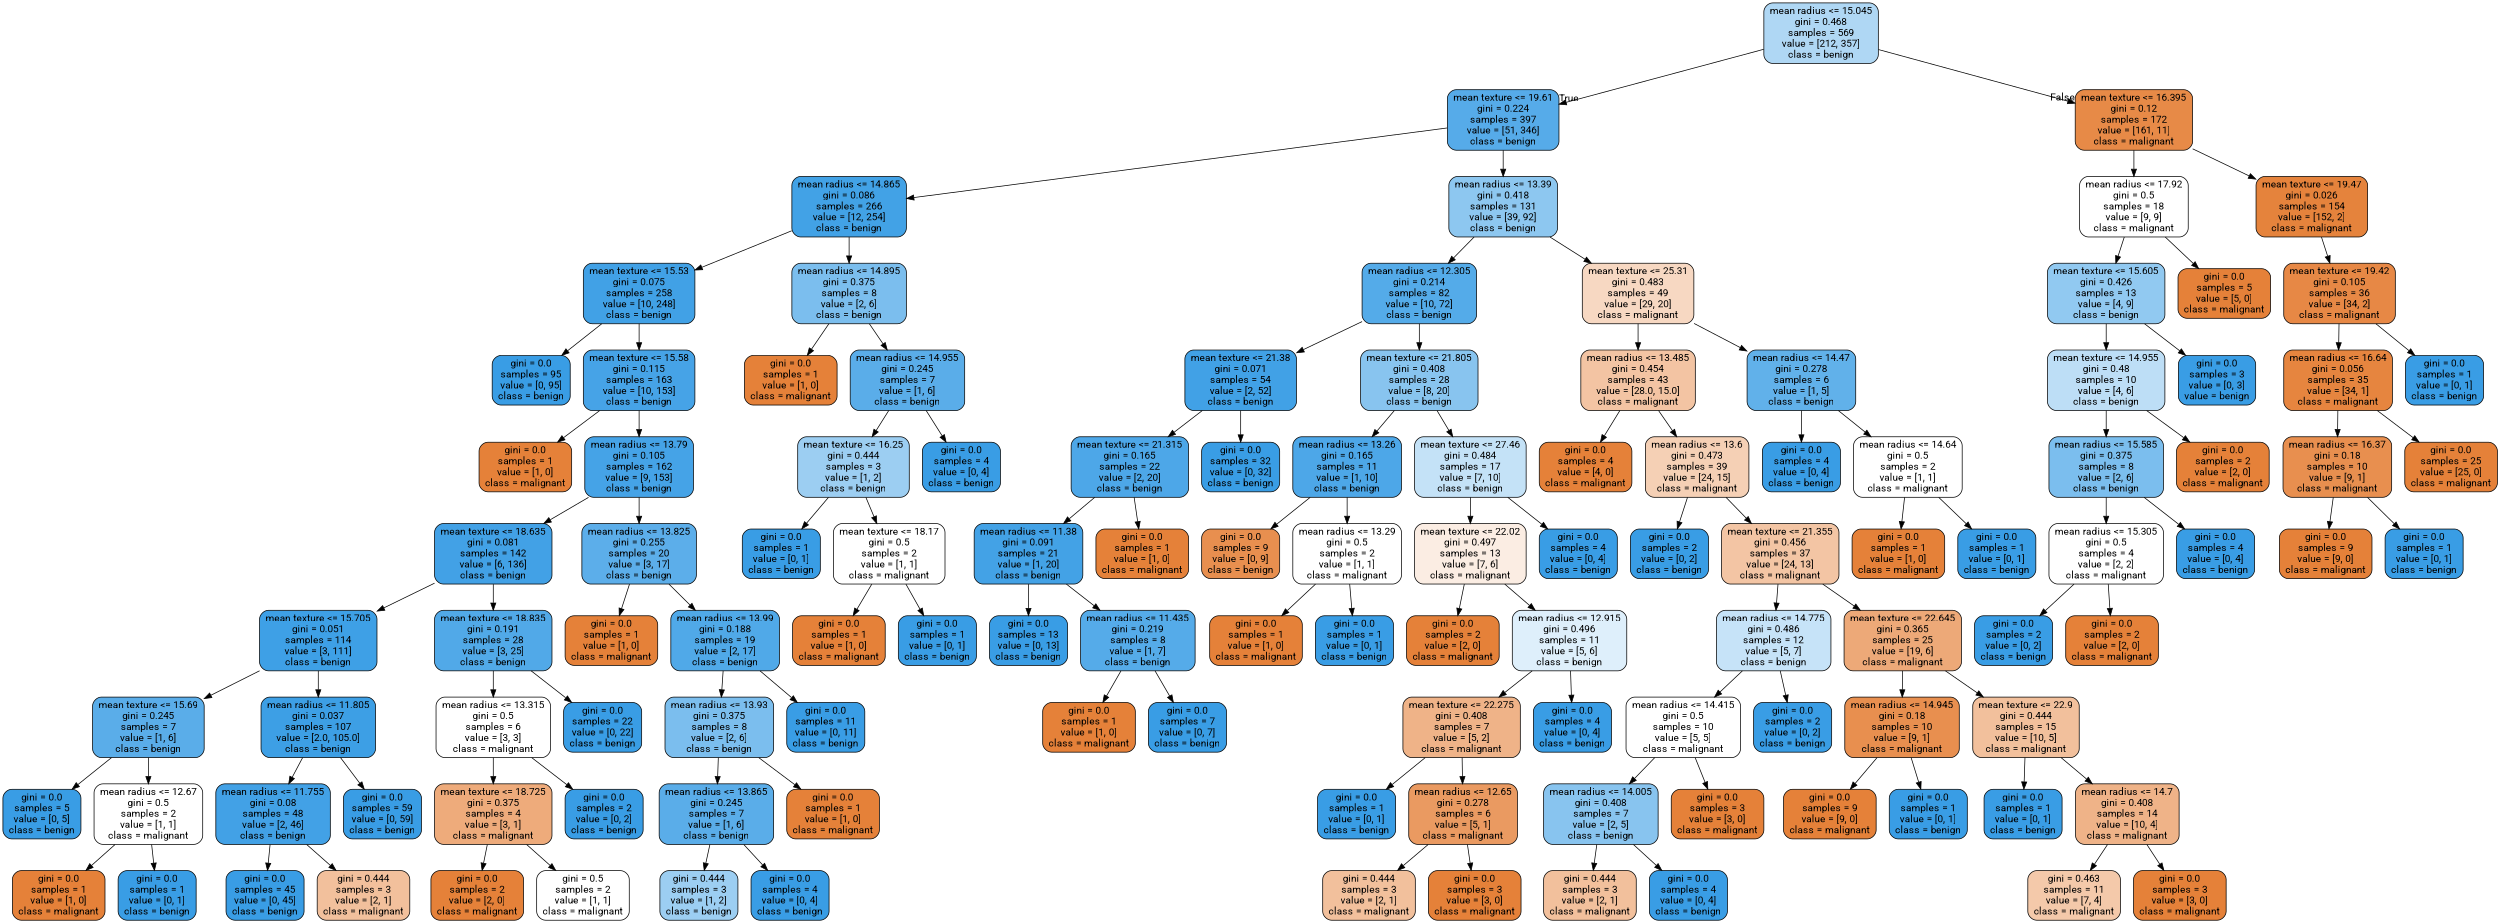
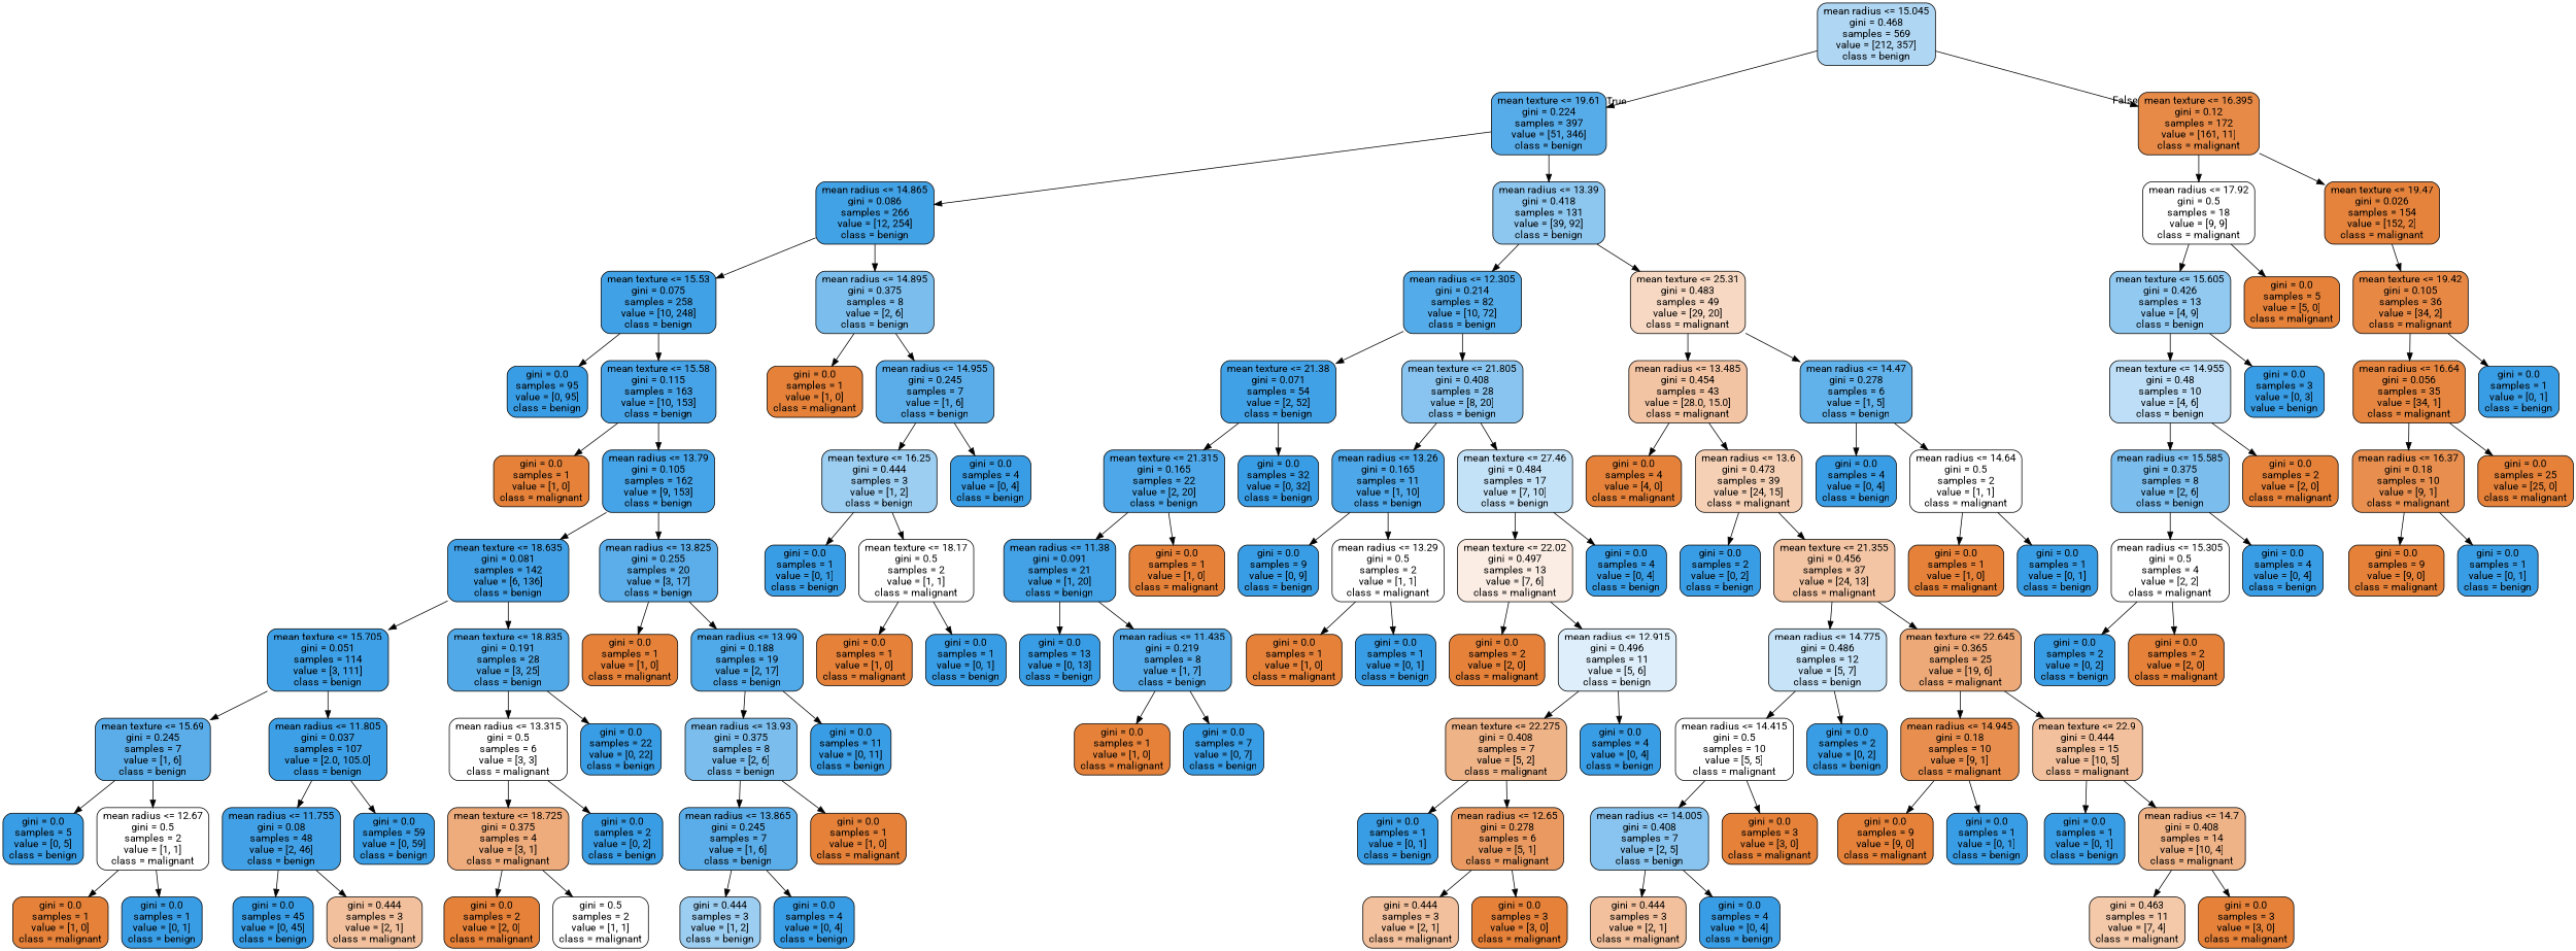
  digraph {
    fontname=Roboto
    node [color=black fillcolor="#399de5" fontname=Roboto shape=box style="filled, rounded"]
    edge [fontname=Roboto]
    n1 [fillcolor="#afd7f4" label="mean radius <= 15.045\ngini = 0.468\nsamples = 569\nvalue = [212, 357]\nclass = benign"]
    n2 [fillcolor="#56abe9" label="mean texture <= 19.61\ngini = 0.224\nsamples = 397\nvalue = [51, 346]\nclass = benign"]
    n3 [fillcolor="#e78a47" label="mean texture <= 16.395\ngini = 0.12\nsamples = 172\nvalue = [161, 11]\nclass = malignant"]
    n4 [fillcolor="#42a2e6" label="mean radius <= 14.865\ngini = 0.086\nsamples = 266\nvalue = [12, 254]\nclass = benign"]
    n5 [fillcolor="#8dc7f0" label="mean radius <= 13.39\ngini = 0.418\nsamples = 131\nvalue = [39, 92]\nclass = benign"]
    n6 [fillcolor="#ffffff" label="mean radius <= 17.92\ngini = 0.5\nsamples = 18\nvalue = [9, 9]\nclass = malignant"]
    n7 [fillcolor="#e5833c" label="mean texture <= 19.47\ngini = 0.026\nsamples = 154\nvalue = [152, 2]\nclass = malignant"]
    n8 [fillcolor="#41a1e6" label="mean texture <= 15.53\ngini = 0.075\nsamples = 258\nvalue = [10, 248]\nclass = benign"]
    n9 [fillcolor="#7bbeee" label="mean radius <= 14.895\ngini = 0.375\nsamples = 8\nvalue = [2, 6]\nclass = benign"]
    n10 [fillcolor="#54abe9" label="mean radius <= 12.305\ngini = 0.214\nsamples = 82\nvalue = [10, 72]\nclass = benign"]
    n11 [fillcolor="#f7d8c2" label="mean texture <= 25.31\ngini = 0.483\nsamples = 49\nvalue = [29, 20]\nclass = malignant"]
    n12 [label="gini = 0.0\nsamples = 95\nvalue = [0, 95]\nclass = benign"]
    n13 [fillcolor="#46a3e7" label="mean texture <= 15.58\ngini = 0.115\nsamples = 163\nvalue = [10, 153]\nclass = benign"]
    n14 [fillcolor="#e58139" label="gini = 0.0\nsamples = 1\nvalue = [1, 0]\nclass = malignant"]
    n15 [fillcolor="#5aade9" label="mean radius <= 14.955\ngini = 0.245\nsamples = 7\nvalue = [1, 6]\nclass = benign"]
    n16 [fillcolor="#e58139" label="gini = 0.0\nsamples = 1\nvalue = [1, 0]\nclass = malignant"]
    n17 [fillcolor="#45a3e7" label="mean radius <= 13.79\ngini = 0.105\nsamples = 162\nvalue = [9, 153]\nclass = benign"]
    n18 [fillcolor="#42a1e6" label="mean texture <= 18.635\ngini = 0.081\nsamples = 142\nvalue = [6, 136]\nclass = benign"]
    n19 [fillcolor="#5caeea" label="mean radius <= 13.825\ngini = 0.255\nsamples = 20\nvalue = [3, 17]\nclass = benign"]
    n20 [fillcolor="#3ea0e6" label="mean texture <= 15.705\ngini = 0.051\nsamples = 114\nvalue = [3, 111]\nclass = benign"]
    n21 [fillcolor="#51a9e8" label="mean texture <= 18.835\ngini = 0.191\nsamples = 28\nvalue = [3, 25]\nclass = benign"]
    n22 [fillcolor="#e58139" label="gini = 0.0\nsamples = 1\nvalue = [1, 0]\nclass = malignant"]
    n23 [fillcolor="#50a9e8" label="mean radius <= 13.99\ngini = 0.188\nsamples = 19\nvalue = [2, 17]\nclass = benign"]
    n24 [fillcolor="#5aade9" label="mean texture <= 15.69\ngini = 0.245\nsamples = 7\nvalue = [1, 6]\nclass = benign"]
    n25 [fillcolor="#3d9fe5" label="mean radius <= 11.805\ngini = 0.037\nsamples = 107\nvalue = [2.0, 105.0]\nclass = benign"]
    n26 [fillcolor="#ffffff" label="mean radius <= 13.315\ngini = 0.5\nsamples = 6\nvalue = [3, 3]\nclass = malignant"]
    n27 [label="gini = 0.0\nsamples = 22\nvalue = [0, 22]\nclass = benign"]
    n28 [label="gini = 0.0\nsamples = 5\nvalue = [0, 5]\nclass = benign"]
    n29 [fillcolor="#ffffff" label="mean radius <= 12.67\ngini = 0.5\nsamples = 2\nvalue = [1, 1]\nclass = malignant"]
    n30 [fillcolor="#42a1e6" label="mean radius <= 11.755\ngini = 0.08\nsamples = 48\nvalue = [2, 46]\nclass = benign"]
    n31 [label="gini = 0.0\nsamples = 59\nvalue = [0, 59]\nclass = benign"]
    n32 [fillcolor="#e58139" label="gini = 0.0\nsamples = 1\nvalue = [1, 0]\nclass = malignant"]
    n33 [label="gini = 0.0\nsamples = 1\nvalue = [0, 1]\nclass = benign"]
    n34 [label="gini = 0.0\nsamples = 45\nvalue = [0, 45]\nclass = benign"]
    n35 [fillcolor="#f2c09c" label="gini = 0.444\nsamples = 3\nvalue = [2, 1]\nclass = malignant"]
    n36 [fillcolor="#eeab7b" label="mean texture <= 18.725\ngini = 0.375\nsamples = 4\nvalue = [3, 1]\nclass = malignant"]
    n37 [label="gini = 0.0\nsamples = 2\nvalue = [0, 2]\nclass = benign"]
    n38 [fillcolor="#e58139" label="gini = 0.0\nsamples = 2\nvalue = [2, 0]\nclass = malignant"]
    n39 [fillcolor="#ffffff" label="gini = 0.5\nsamples = 2\nvalue = [1, 1]\nclass = malignant"]
    n40 [fillcolor="#7bbeee" label="mean radius <= 13.93\ngini = 0.375\nsamples = 8\nvalue = [2, 6]\nclass = benign"]
    n41 [label="gini = 0.0\nsamples = 11\nvalue = [0, 11]\nclass = benign"]
    n42 [fillcolor="#5aade9" label="mean radius <= 13.865\ngini = 0.245\nsamples = 7\nvalue = [1, 6]\nclass = benign"]
    n43 [fillcolor="#e58139" label="gini = 0.0\nsamples = 1\nvalue = [1, 0]\nclass = malignant"]
    n44 [fillcolor="#9ccef2" label="gini = 0.444\nsamples = 3\nvalue = [1, 2]\nclass = benign"]
    n45 [label="gini = 0.0\nsamples = 4\nvalue = [0, 4]\nclass = benign"]
    n46 [fillcolor="#9ccef2" label="mean texture <= 16.25\ngini = 0.444\nsamples = 3\nvalue = [1, 2]\nclass = benign"]
    n47 [label="gini = 0.0\nsamples = 4\nvalue = [0, 4]\nclass = benign"]
    n48 [label="gini = 0.0\nsamples = 1\nvalue = [0, 1]\nclass = benign"]
    n49 [fillcolor="#ffffff" label="mean texture <= 18.17\ngini = 0.5\nsamples = 2\nvalue = [1, 1]\nclass = malignant"]
    n50 [fillcolor="#e58139" label="gini = 0.0\nsamples = 1\nvalue = [1, 0]\nclass = malignant"]
    n51 [label="gini = 0.0\nsamples = 1\nvalue = [0, 1]\nclass = benign"]
    n52 [fillcolor="#41a1e6" label="mean texture <= 21.38\ngini = 0.071\nsamples = 54\nvalue = [2, 52]\nclass = benign"]
    n53 [fillcolor="#88c4ef" label="mean texture <= 21.805\ngini = 0.408\nsamples = 28\nvalue = [8, 20]\nclass = benign"]
    n54 [fillcolor="#f3c4a3" label="mean radius <= 13.485\ngini = 0.454\nsamples = 43\nvalue = [28.0, 15.0]\nclass = malignant"]
    n55 [fillcolor="#61b1ea" label="mean radius <= 14.47\ngini = 0.278\nsamples = 6\nvalue = [1, 5]\nclass = benign"]
    n56 [fillcolor="#4da7e8" label="mean texture <= 21.315\ngini = 0.165\nsamples = 22\nvalue = [2, 20]\nclass = benign"]
    n57 [label="gini = 0.0\nsamples = 32\nvalue = [0, 32]\nclass = benign"]
    n58 [fillcolor="#4da7e8" label="mean radius <= 13.26\ngini = 0.165\nsamples = 11\nvalue = [1, 10]\nclass = benign"]
    n59 [fillcolor="#c4e2f7" label="mean texture <= 27.46\ngini = 0.484\nsamples = 17\nvalue = [7, 10]\nclass = benign"]
    n60 [fillcolor="#43a2e6" label="mean radius <= 11.38\ngini = 0.091\nsamples = 21\nvalue = [1, 20]\nclass = benign"]
    n61 [fillcolor="#e58139" label="gini = 0.0\nsamples = 1\nvalue = [1, 0]\nclass = malignant"]
    n62 [label="gini = 0.0\nsamples = 13\nvalue = [0, 13]\nclass = benign"]
    n63 [fillcolor="#55abe9" label="mean radius <= 11.435\ngini = 0.219\nsamples = 8\nvalue = [1, 7]\nclass = benign"]
    n64 [fillcolor="#e58139" label="gini = 0.0\nsamples = 1\nvalue = [1, 0]\nclass = malignant"]
    n65 [label="gini = 0.0\nsamples = 7\nvalue = [0, 7]\nclass = benign"]
-   n66 [fillcolor="#e88f4f" label="gini = 0.0\nsamples = 9\nvalue = [0, 9]\nclass = benign"]
+   n66 [label="gini = 0.0\nsamples = 9\nvalue = [0, 9]\nclass = benign"]
    n67 [fillcolor="#ffffff" label="mean radius <= 13.29\ngini = 0.5\nsamples = 2\nvalue = [1, 1]\nclass = malignant"]
    n68 [fillcolor="#fbede3" label="mean texture <= 22.02\ngini = 0.497\nsamples = 13\nvalue = [7, 6]\nclass = malignant"]
    n69 [label="gini = 0.0\nsamples = 4\nvalue = [0, 4]\nclass = benign"]
    n70 [fillcolor="#e58139" label="gini = 0.0\nsamples = 1\nvalue = [1, 0]\nclass = malignant"]
    n71 [label="gini = 0.0\nsamples = 1\nvalue = [0, 1]\nclass = benign"]
    n72 [fillcolor="#e58139" label="gini = 0.0\nsamples = 2\nvalue = [2, 0]\nclass = malignant"]
    n73 [fillcolor="#deeffb" label="mean radius <= 12.915\ngini = 0.496\nsamples = 11\nvalue = [5, 6]\nclass = benign"]
    n74 [fillcolor="#efb388" label="mean texture <= 22.275\ngini = 0.408\nsamples = 7\nvalue = [5, 2]\nclass = malignant"]
    n75 [label="gini = 0.0\nsamples = 4\nvalue = [0, 4]\nclass = benign"]
    n76 [label="gini = 0.0\nsamples = 1\nvalue = [0, 1]\nclass = benign"]
    n77 [fillcolor="#ea9a61" label="mean radius <= 12.65\ngini = 0.278\nsamples = 6\nvalue = [5, 1]\nclass = malignant"]
    n78 [fillcolor="#f2c09c" label="gini = 0.444\nsamples = 3\nvalue = [2, 1]\nclass = malignant"]
    n79 [fillcolor="#e58139" label="gini = 0.0\nsamples = 3\nvalue = [3, 0]\nclass = malignant"]
    n80 [fillcolor="#e58139" label="gini = 0.0\nsamples = 4\nvalue = [4, 0]\nclass = malignant"]
    n81 [fillcolor="#f5d0b5" label="mean radius <= 13.6\ngini = 0.473\nsamples = 39\nvalue = [24, 15]\nclass = malignant"]
    n82 [label="gini = 0.0\nsamples = 4\nvalue = [0, 4]\nclass = benign"]
    n83 [fillcolor="#ffffff" label="mean radius <= 14.64\ngini = 0.5\nsamples = 2\nvalue = [1, 1]\nclass = malignant"]
    n84 [label="gini = 0.0\nsamples = 2\nvalue = [0, 2]\nclass = benign"]
    n85 [fillcolor="#f3c5a4" label="mean texture <= 21.355\ngini = 0.456\nsamples = 37\nvalue = [24, 13]\nclass = malignant"]
    n86 [fillcolor="#c6e3f8" label="mean radius <= 14.775\ngini = 0.486\nsamples = 12\nvalue = [5, 7]\nclass = benign"]
    n87 [fillcolor="#eda978" label="mean texture <= 22.645\ngini = 0.365\nsamples = 25\nvalue = [19, 6]\nclass = malignant"]
    n88 [fillcolor="#ffffff" label="mean radius <= 14.415\ngini = 0.5\nsamples = 10\nvalue = [5, 5]\nclass = malignant"]
    n89 [label="gini = 0.0\nsamples = 2\nvalue = [0, 2]\nclass = benign"]
    n90 [fillcolor="#e88f4f" label="mean radius <= 14.945\ngini = 0.18\nsamples = 10\nvalue = [9, 1]\nclass = malignant"]
    n91 [fillcolor="#f2c09c" label="mean texture <= 22.9\ngini = 0.444\nsamples = 15\nvalue = [10, 5]\nclass = malignant"]
    n92 [fillcolor="#88c4ef" label="mean radius <= 14.005\ngini = 0.408\nsamples = 7\nvalue = [2, 5]\nclass = benign"]
    n93 [fillcolor="#e58139" label="gini = 0.0\nsamples = 3\nvalue = [3, 0]\nclass = malignant"]
    n94 [fillcolor="#f2c09c" label="gini = 0.444\nsamples = 3\nvalue = [2, 1]\nclass = malignant"]
    n95 [label="gini = 0.0\nsamples = 4\nvalue = [0, 4]\nclass = benign"]
    n96 [fillcolor="#e58139" label="gini = 0.0\nsamples = 9\nvalue = [9, 0]\nclass = malignant"]
    n97 [label="gini = 0.0\nsamples = 1\nvalue = [0, 1]\nclass = benign"]
    n98 [label="gini = 0.0\nsamples = 1\nvalue = [0, 1]\nclass = benign"]
    n99 [fillcolor="#efb388" label="mean radius <= 14.7\ngini = 0.408\nsamples = 14\nvalue = [10, 4]\nclass = malignant"]
    n100 [fillcolor="#f4c9aa" label="gini = 0.463\nsamples = 11\nvalue = [7, 4]\nclass = malignant"]
    n101 [fillcolor="#e58139" label="gini = 0.0\nsamples = 3\nvalue = [3, 0]\nclass = malignant"]
    n102 [fillcolor="#e58139" label="gini = 0.0\nsamples = 1\nvalue = [1, 0]\nclass = malignant"]
    n103 [label="gini = 0.0\nsamples = 1\nvalue = [0, 1]\nclass = benign"]
    n104 [fillcolor="#91c9f1" label="mean texture <= 15.605\ngini = 0.426\nsamples = 13\nvalue = [4, 9]\nclass = benign"]
    n105 [fillcolor="#e58139" label="gini = 0.0\nsamples = 5\nvalue = [5, 0]\nclass = malignant"]
    n106 [fillcolor="#e78845" label="mean texture <= 19.42\ngini = 0.105\nsamples = 36\nvalue = [34, 2]\nclass = malignant"]
    n107 [fillcolor="#bddef6" label="mean texture <= 14.955\ngini = 0.48\nsamples = 10\nvalue = [4, 6]\nclass = benign"]
    n108 [label="gini = 0.0\nsamples = 3\nvalue = [0, 3]\nvalue = benign"]
    n109 [fillcolor="#7bbeee" label="mean radius <= 15.585\ngini = 0.375\nsamples = 8\nvalue = [2, 6]\nclass = benign"]
    n110 [fillcolor="#e58139" label="gini = 0.0\nsamples = 2\nvalue = [2, 0]\nclass = malignant"]
    n111 [fillcolor="#ffffff" label="mean radius <= 15.305\ngini = 0.5\nsamples = 4\nvalue = [2, 2]\nclass = malignant"]
    n112 [label="gini = 0.0\nsamples = 4\nvalue = [0, 4]\nclass = benign"]
    n113 [label="gini = 0.0\nsamples = 2\nvalue = [0, 2]\nclass = benign"]
    n114 [fillcolor="#e58139" label="gini = 0.0\nsamples = 2\nvalue = [2, 0]\nclass = malignant"]
    n115 [fillcolor="#e6853f" label="mean radius <= 16.64\ngini = 0.056\nsamples = 35\nvalue = [34, 1]\nclass = malignant"]
    n116 [label="gini = 0.0\nsamples = 1\nvalue = [0, 1]\nclass = benign"]
    n117 [fillcolor="#e88f4f" label="mean radius <= 16.37\ngini = 0.18\nsamples = 10\nvalue = [9, 1]\nclass = malignant"]
    n118 [fillcolor="#e58139" label="gini = 0.0\nsamples = 25\nvalue = [25, 0]\nclass = malignant"]
    n119 [fillcolor="#e58139" label="gini = 0.0\nsamples = 9\nvalue = [9, 0]\nclass = malignant"]
    n120 [label="gini = 0.0\nsamples = 1\nvalue = [0, 1]\nclass = benign"]
    n1 -> n2 [headlabel=True labelangle=45 labeldistance=2.5]
    n1 -> n3 [headlabel=False labelangle=-45 labeldistance=2.5]
    n2 -> n4
    n2 -> n5
    n3 -> n6
    n3 -> n7
    n4 -> n8
    n4 -> n9
    n5 -> n10
    n5 -> n11
    n6 -> n104
    n6 -> n105
    n7 -> n106
    n8 -> n12
    n8 -> n13
    n9 -> n14
    n9 -> n15
    n10 -> n52
    n10 -> n53
    n11 -> n54
    n11 -> n55
    n13 -> n16
    n13 -> n17
    n15 -> n46
    n15 -> n47
    n17 -> n18
    n17 -> n19
    n18 -> n20
    n18 -> n21
    n19 -> n22
    n19 -> n23
    n20 -> n24
    n20 -> n25
    n21 -> n26
    n21 -> n27
    n23 -> n40
    n23 -> n41
    n24 -> n28
    n24 -> n29
    n25 -> n30
    n25 -> n31
    n26 -> n36
    n26 -> n37
    n29 -> n32
    n29 -> n33
    n30 -> n34
    n30 -> n35
    n36 -> n38
    n36 -> n39
    n40 -> n42
    n40 -> n43
    n42 -> n44
    n42 -> n45
    n46 -> n48
    n46 -> n49
    n49 -> n50
    n49 -> n51
    n52 -> n56
    n52 -> n57
    n53 -> n58
    n53 -> n59
    n54 -> n80
    n54 -> n81
    n55 -> n82
    n55 -> n83
    n56 -> n60
    n56 -> n61
    n58 -> n66
    n58 -> n67
    n59 -> n68
    n59 -> n69
    n60 -> n62
    n60 -> n63
    n63 -> n64
    n63 -> n65
    n67 -> n70
    n67 -> n71
    n68 -> n72
    n68 -> n73
    n73 -> n74
    n73 -> n75
    n74 -> n76
    n74 -> n77
    n77 -> n78
    n77 -> n79
    n81 -> n84
    n81 -> n85
    n83 -> n102
    n83 -> n103
    n85 -> n86
    n85 -> n87
    n86 -> n88
    n86 -> n89
    n87 -> n90
    n87 -> n91
    n88 -> n92
    n88 -> n93
    n90 -> n96
    n90 -> n97
    n91 -> n98
    n91 -> n99
    n92 -> n94
    n92 -> n95
    n99 -> n100
    n99 -> n101
    n104 -> n107
    n104 -> n108
    n106 -> n115
    n106 -> n116
    n107 -> n109
    n107 -> n110
    n109 -> n111
    n109 -> n112
    n111 -> n113
    n111 -> n114
    n115 -> n117
    n115 -> n118
    n117 -> n119
    n117 -> n120
  }
